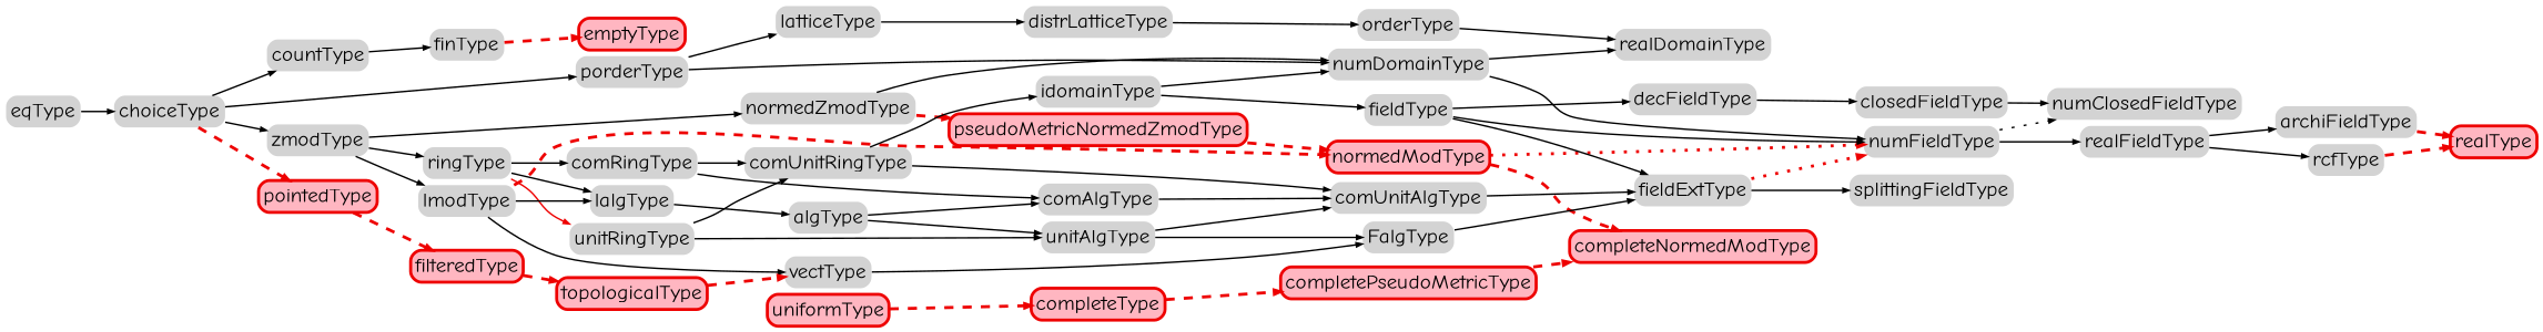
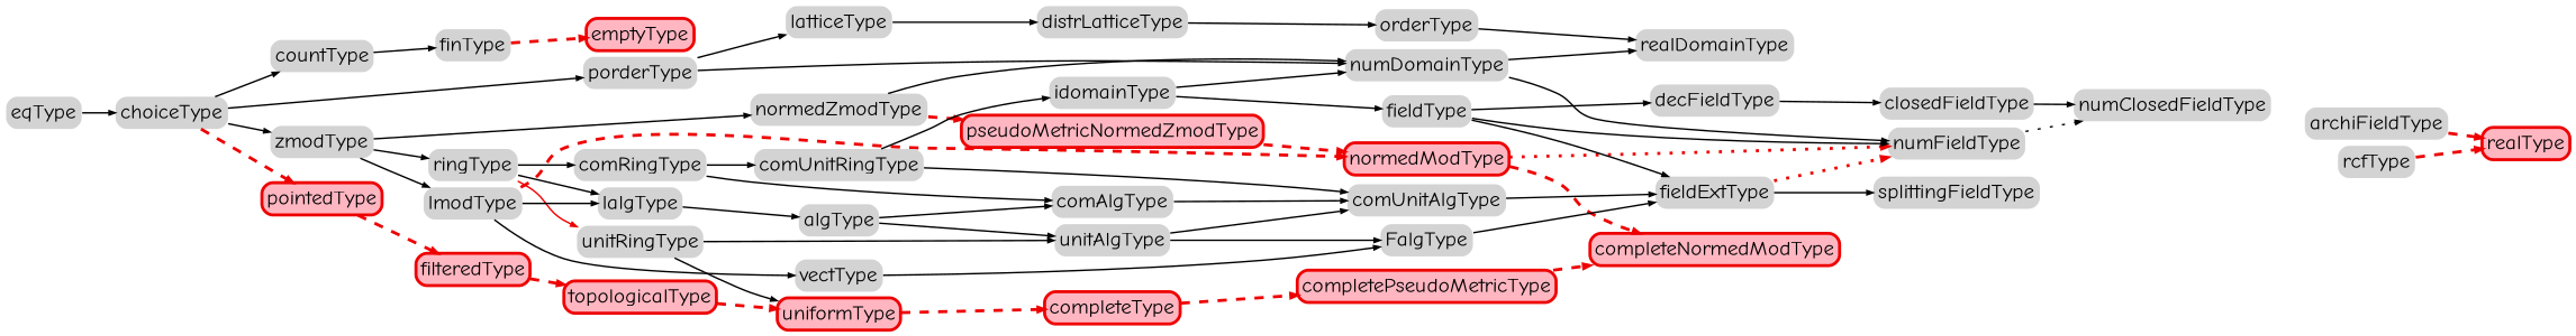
  digraph {
    fontname="Comic Neue"
    nodesep=.05
    rankdir=LR
    ranksep=.3
    node [fillcolor=lightgray fontname="Comic Neue" margin=.04 penwidth=0 shape=box style="rounded,filled"]
    edge [arrowsize=.4 fontname="Comic Neue"]
    n1 [height=0 label=eqType width=0]
    n2 [height=0 label=choiceType width=0]
    n3 [height=0 label=countType width=0]
    n4 [height=0 label=porderType width=0]
    n5 [height=0 label=zmodType width=0]
    n6 [color=red2 fillcolor=lightpink height=0 label=pointedType penwidth=2 width=0]
    n7 [height=0 label=finType width=0]
    n8 [height=0 label=latticeType width=0]
    n9 [height=0 label=numDomainType width=0]
    n10 [height=0 label=ringType width=0]
    n11 [height=0 label=lmodType width=0]
    n12 [height=0 label=normedZmodType width=0]
    n13 [color=red2 fillcolor=lightpink height=0 label=filteredType penwidth=2 width=0]
    n14 [color=red2 fillcolor=lightpink height=0 label=emptyType penwidth=2 width=0]
    n15 [height=0 label=distrLatticeType width=0]
    n16 [height=0 label=realDomainType width=0]
    n17 [height=0 label=numFieldType width=0]
    n18 [height=0 label=orderType width=0]
    n19 [height=0 label=comRingType width=0]
    n20 [height=0 label=unitRingType width=0]
    n21 [height=0 label=lalgType width=0]
    n22 [height=0 label=vectType width=0]
    n23 [color=red2 fillcolor=lightpink height=0 label=normedModType penwidth=2 width=0]
    n24 [color=red2 fillcolor=lightpink height=0 label=pseudoMetricNormedZmodType penwidth=2 width=0]
    n25 [height=0 label=comUnitRingType width=0]
    n26 [height=0 label=comAlgType width=0]
    n27 [height=0 label=unitAlgType width=0]
    n28 [height=0 label=algType width=0]
    n29 [height=0 label=idomainType width=0]
    n30 [height=0 label=comUnitAlgType width=0]
    n31 [height=0 label=FalgType width=0]
    n32 [height=0 label=fieldType width=0]
    n33 [height=0 label=fieldExtType width=0]
    n34 [height=0 label=decFieldType width=0]
    n35 [height=0 label=closedFieldType width=0]
    n36 [height=0 label=numClosedFieldType width=0]
-   n37 [height=0 label=realFieldType width=0]
    n38 [height=0 label=splittingFieldType width=0]
    n39 [color=red2 fillcolor=lightpink height=0 label=completeNormedModType penwidth=2 width=0]
    n40 [height=0 label=archiFieldType width=0]
    n41 [height=0 label=rcfType width=0]
    n42 [color=red2 fillcolor=lightpink height=0 label=realType penwidth=2 width=0]
    n43 [color=red2 fillcolor=lightpink height=0 label=topologicalType penwidth=2 width=0]
    n44 [color=red2 fillcolor=lightpink height=0 label=uniformType penwidth=2 width=0]
    n45 [color=red2 fillcolor=lightpink height=0 label=completeType penwidth=2 width=0]
    n46 [color=red2 fillcolor=lightpink height=0 label=completePseudoMetricType penwidth=2 width=0]
    n1 -> n2
    n2 -> n3
    n2 -> n4
    n2 -> n5
    n2 -> n6 [color=red2 penwidth=2 style=dashed]
    n3 -> n7
    n4 -> n8
    n4 -> n9
    n5 -> n10
    n5 -> n11
    n5 -> n12
    n6 -> n13 [color=red2 penwidth=2 style=dashed]
    n7 -> n14 [color=red2 penwidth=2 style=dashed]
    n8 -> n15
    n9 -> n16
    n9 -> n17
    n10 -> n19
    n10 -> n20 [color=red2]
    n10 -> n21
    n11 -> n21
    n11 -> n22
    n11 -> n23 [color=red2 penwidth=2 style=dashed]
    n12 -> n9
    n12 -> n24 [color=red2 penwidth=2 style=dashed]
    n13 -> n43 [color=red2 penwidth=2 style=dashed]
    n15 -> n18
    n17 -> n36 [style=dotted]
-   n17 -> n37
    n18 -> n16
    n19 -> n25
    n19 -> n26
-   n20 -> n25
+   n20 -> n44
    n20 -> n27
    n21 -> n28
    n22 -> n31
    n23 -> n17 [color=red2 penwidth=2 style=dotted]
    n23 -> n39 [color=red2 penwidth=2 style=dashed]
    n24 -> n23 [color=red2 penwidth=2 style=dashed]
    n25 -> n29
    n25 -> n30
    n26 -> n30
    n27 -> n30
    n27 -> n31
    n28 -> n26
    n28 -> n27
    n29 -> n9
    n29 -> n32
    n30 -> n33
    n31 -> n33
    n32 -> n17
    n32 -> n33
    n32 -> n34
    n33 -> n17 [color=red2 penwidth=2 style=dotted]
    n33 -> n38
    n34 -> n35
    n35 -> n36
-   n37 -> n40
-   n37 -> n41
    n40 -> n42 [color=red2 penwidth=2 style=dashed]
    n41 -> n42 [color=red2 penwidth=2 style=dashed]
-   n43 -> n22 [color=red2 penwidth=2 style=dashed]
+   n43 -> n44 [color=red2 penwidth=2 style=dashed]
    n44 -> n45 [color=red2 penwidth=2 style=dashed]
    n45 -> n46 [color=red2 penwidth=2 style=dashed]
    n46 -> n39 [color=red2 penwidth=2 style=dashed]
  }
